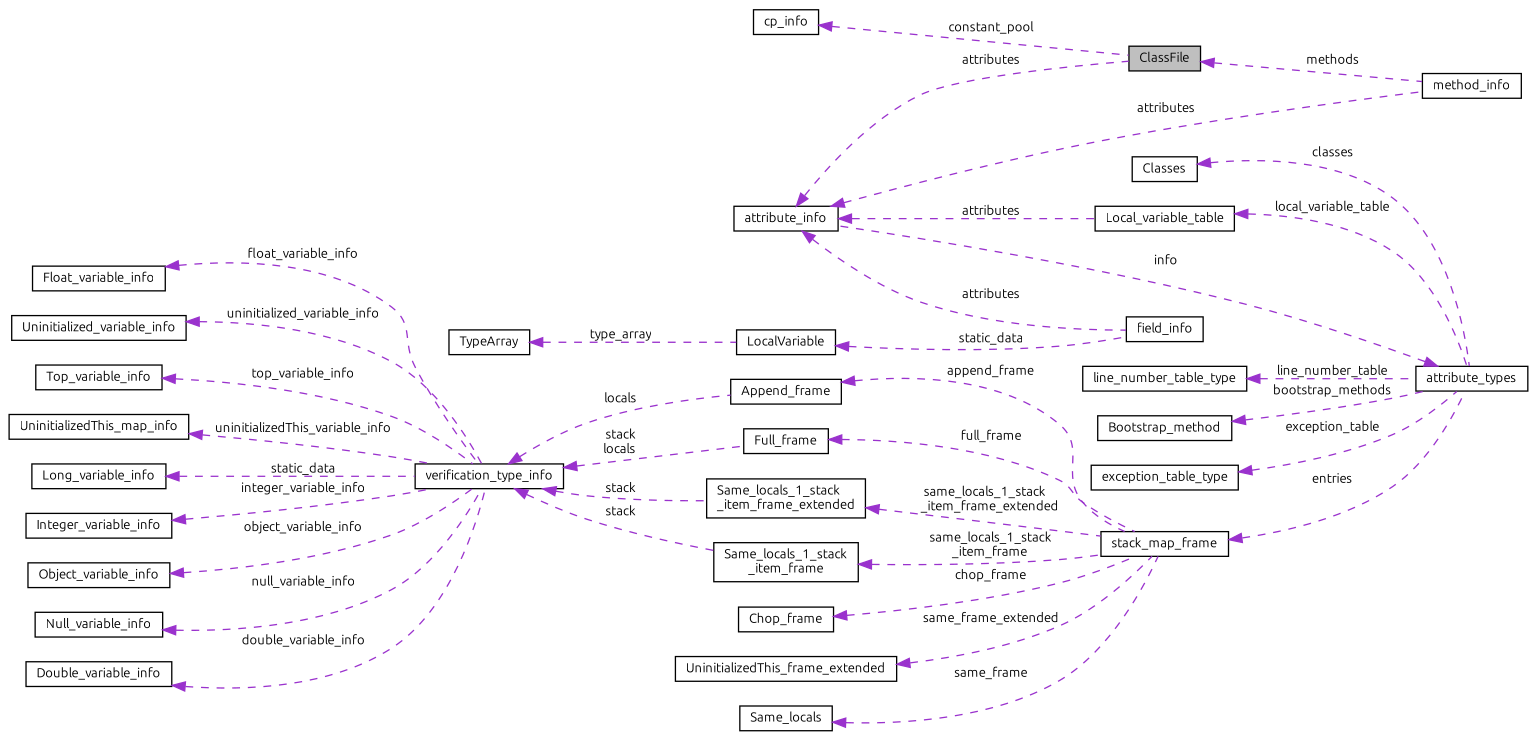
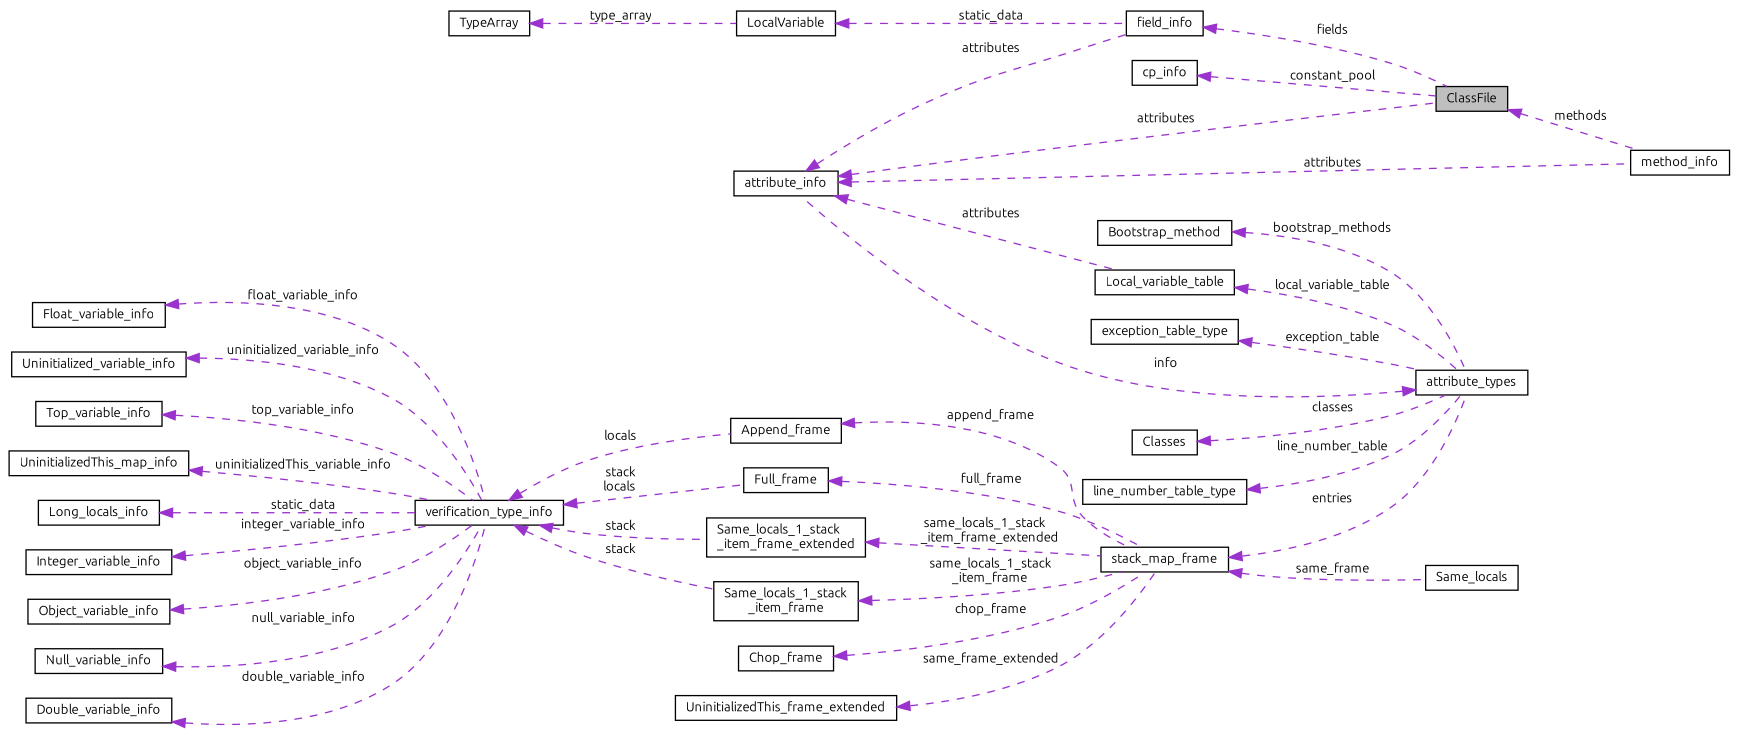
  digraph {
    fontname=Ubuntu
    rankdir=LR
    node [color=black fillcolor=white fontname=Ubuntu fontsize=10 shape=record style=filled]
    edge [color=darkorchid3 dir=back fontname=Ubuntu fontsize=10 labelfontname=Helvetica labelfontsize=10 style=dashed]
    n1 [fillcolor=grey75 fontcolor=black height=0.2 label=ClassFile width=0.4]
    n2 [height=0.2 label=method_info width=0.4]
    n3 [height=0.2 label=field_info width=0.4]
    n4 [height=0.2 label=LocalVariable width=0.4]
    n5 [height=0.2 label=TypeArray width=0.4]
    n6 [height=0.2 label=attribute_info width=0.4]
    n7 [height=0.2 label=Local_variable_table width=0.4]
    n8 [height=0.2 label=attribute_types width=0.4]
    n9 [height=0.2 label=Bootstrap_method width=0.4]
    n10 [height=0.2 label=exception_table_type width=0.4]
    n11 [height=0.2 label=stack_map_frame width=0.4]
    n12 [height=0.2 label=Same_locals width=0.4]
    n13 [height=0.2 label=Full_frame width=0.4]
    n14 [height=0.2 label=verification_type_info width=0.4]
    n15 [height=0.2 label="Same_locals_1_stack\l_item_frame_extended" width=0.4]
    n16 [height=0.2 label="Same_locals_1_stack\l_item_frame" width=0.4]
    n17 [height=0.2 label=Append_frame width=0.4]
    n18 [height=0.2 label=Float_variable_info width=0.4]
    n19 [height=0.2 label=Uninitialized_variable_info width=0.4]
    n20 [height=0.2 label=Top_variable_info width=0.4]
    n21 [height=0.2 label=UninitializedThis_map_info width=0.4]
-   n22 [height=0.2 label=Long_variable_info width=0.4]
+   n22 [height=0.2 label=Long_locals_info width=0.4]
    n23 [height=0.2 label=Integer_variable_info width=0.4]
    n24 [height=0.2 label=Object_variable_info width=0.4]
    n25 [height=0.2 label=Null_variable_info width=0.4]
    n26 [height=0.2 label=Double_variable_info width=0.4]
    n27 [height=0.2 label=Chop_frame width=0.4]
    n28 [height=0.2 label=UninitializedThis_frame_extended width=0.4]
    n29 [height=0.2 label=Classes width=0.4]
    n30 [height=0.2 label=line_number_table_type width=0.4]
    n31 [height=0.2 label=cp_info width=0.4]
    n1 -> n2 [label=" methods"]
+   n3 -> n1 [label=" fields"]
    n4 -> n3 [label=" static_data"]
    n5 -> n4 [label=" type_array"]
    n6 -> n1 [label=" attributes"]
    n6 -> n2 [label=" attributes"]
    n6 -> n3 [label=" attributes"]
    n6 -> n7 [label=" attributes"]
    n7 -> n8 [label=" local_variable_table"]
    n8 -> n6 [label=" info"]
    n9 -> n8 [label=" bootstrap_methods"]
    n10 -> n8 [label=" exception_table"]
    n11 -> n8 [label=" entries"]
-   n12 -> n11 [label=" same_frame"]
+   n11 -> n12 [label=" same_frame"]
    n13 -> n11 [label=" full_frame"]
    n14 -> n13 [label=" stack\nlocals"]
    n14 -> n15 [label=" stack"]
    n14 -> n16 [label=" stack"]
    n14 -> n17 [label=" locals"]
    n15 -> n11 [label=" same_locals_1_stack\l_item_frame_extended"]
    n16 -> n11 [label=" same_locals_1_stack\l_item_frame"]
    n17 -> n11 [label=" append_frame"]
    n18 -> n14 [label=" float_variable_info"]
    n19 -> n14 [label=" uninitialized_variable_info"]
    n20 -> n14 [label=" top_variable_info"]
    n21 -> n14 [label=" uninitializedThis_variable_info"]
    n22 -> n14 [label=" static_data"]
    n23 -> n14 [label=" integer_variable_info"]
    n24 -> n14 [label=" object_variable_info"]
    n25 -> n14 [label=" null_variable_info"]
    n26 -> n14 [label=" double_variable_info"]
    n27 -> n11 [label=" chop_frame"]
    n28 -> n11 [label=" same_frame_extended"]
    n29 -> n8 [label=" classes"]
    n30 -> n8 [label=" line_number_table"]
    n31 -> n1 [label=" constant_pool"]
  }
